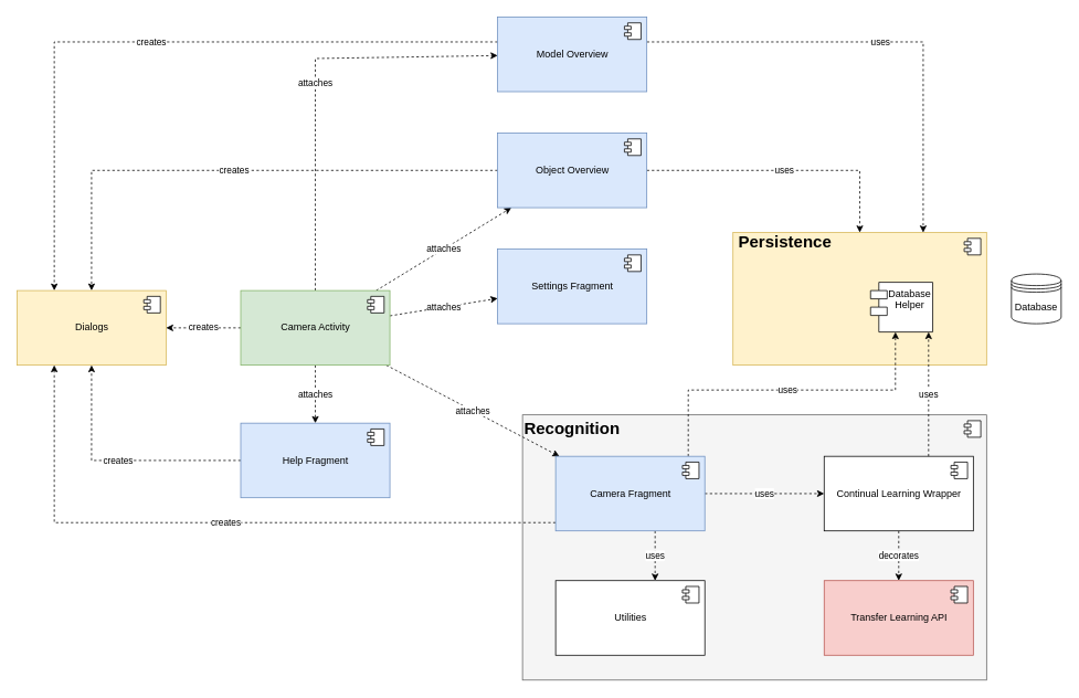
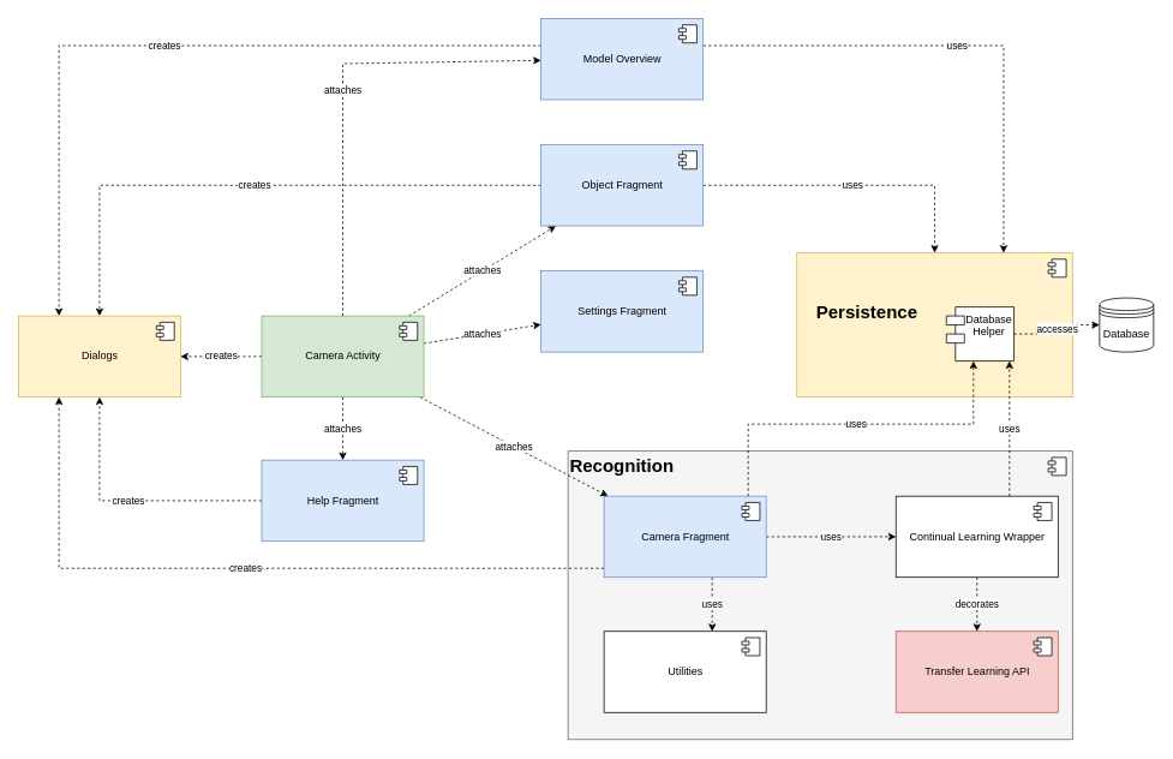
  <mxCell id="0" />
  <mxCell id="1" parent="0" />
  <mxCell id="2" value="" style="html=1;dropTarget=0;fillColor=#f5f5f5;strokeColor=#666666;fontColor=#333333;" vertex="1" parent="1"><mxGeometry x="630" y="500" width="560" height="320" as="geometry" /></mxCell>
  <mxCell id="3" value="" style="shape=module;jettyWidth=8;jettyHeight=4;" vertex="1" parent="2"><mxGeometry x="1" width="20" height="20" relative="1" as="geometry"><mxPoint x="-27" y="7" as="offset" /></mxGeometry></mxCell>
  <mxCell id="4" value="" style="html=1;dropTarget=0;fillColor=#fff2cc;strokeColor=#d6b656;" vertex="1" parent="1"><mxGeometry x="884" y="280" width="306" height="160" as="geometry" /></mxCell>
  <mxCell id="5" value="" style="shape=module;jettyWidth=8;jettyHeight=4;" vertex="1" parent="4"><mxGeometry x="1" width="20" height="20" relative="1" as="geometry"><mxPoint x="-27" y="7" as="offset" /></mxGeometry></mxCell>
  <mxCell id="6" value="attaches" style="edgeStyle=none;rounded=0;orthogonalLoop=1;jettySize=auto;html=1;dashed=1;" edge="1" parent="1" source="12" target="28"><mxGeometry relative="1" as="geometry" /></mxCell>
  <mxCell id="7" value="attaches" style="edgeStyle=none;rounded=0;orthogonalLoop=1;jettySize=auto;html=1;dashed=1;" edge="1" parent="1" source="12" target="26"><mxGeometry relative="1" as="geometry" /></mxCell>
  <mxCell id="8" value="attaches" style="edgeStyle=none;rounded=0;orthogonalLoop=1;jettySize=auto;html=1;dashed=1;" edge="1" parent="1" source="12" target="16"><mxGeometry relative="1" as="geometry"><Array as="points"><mxPoint x="380" y="70" /></Array></mxGeometry></mxCell>
  <mxCell id="9" value="attaches" style="edgeStyle=none;rounded=0;orthogonalLoop=1;jettySize=auto;html=1;dashed=1;" edge="1" parent="1" source="12" target="31"><mxGeometry relative="1" as="geometry" /></mxCell>
  <mxCell id="10" value="attaches" style="edgeStyle=none;rounded=0;orthogonalLoop=1;jettySize=auto;html=1;dashed=1;" edge="1" parent="1" source="12" target="22"><mxGeometry relative="1" as="geometry" /></mxCell>
  <mxCell id="11" value="creates" style="edgeStyle=none;rounded=0;orthogonalLoop=1;jettySize=auto;html=1;dashed=1;" edge="1" parent="1" source="12" target="33"><mxGeometry relative="1" as="geometry" /></mxCell>
  <mxCell id="12" value="&lt;div&gt;Camera Activity&lt;/div&gt;" style="html=1;dropTarget=0;fillColor=#d5e8d4;strokeColor=#82b366;" vertex="1" parent="1"><mxGeometry x="290" y="350" width="180" height="90" as="geometry" /></mxCell>
  <mxCell id="13" value="" style="shape=module;jettyWidth=8;jettyHeight=4;" vertex="1" parent="12"><mxGeometry x="1" width="20" height="20" relative="1" as="geometry"><mxPoint x="-27" y="7" as="offset" /></mxGeometry></mxCell>
  <mxCell id="14" value="uses" style="edgeStyle=orthogonalEdgeStyle;rounded=0;orthogonalLoop=1;jettySize=auto;html=1;entryX=0.75;entryY=0;entryDx=0;entryDy=0;dashed=1;" edge="1" parent="1" source="16" target="4"><mxGeometry relative="1" as="geometry"><Array as="points"><mxPoint x="1114" y="50" /></Array></mxGeometry></mxCell>
  <mxCell id="15" value="creates" style="edgeStyle=orthogonalEdgeStyle;rounded=0;orthogonalLoop=1;jettySize=auto;html=1;entryX=0.25;entryY=0;entryDx=0;entryDy=0;dashed=1;" edge="1" parent="1" source="16" target="33"><mxGeometry relative="1" as="geometry"><Array as="points"><mxPoint x="65" y="50" /></Array></mxGeometry></mxCell>
  <mxCell id="16" value="Model Overview" style="html=1;dropTarget=0;fillColor=#dae8fc;strokeColor=#6c8ebf;" vertex="1" parent="1"><mxGeometry x="600" y="20" width="180" height="90" as="geometry" /></mxCell>
  <mxCell id="17" value="" style="shape=module;jettyWidth=8;jettyHeight=4;" vertex="1" parent="16"><mxGeometry x="1" width="20" height="20" relative="1" as="geometry"><mxPoint x="-27" y="7" as="offset" /></mxGeometry></mxCell>
  <mxCell id="18" value="uses" style="rounded=0;orthogonalLoop=1;jettySize=auto;html=1;dashed=1;edgeStyle=orthogonalEdgeStyle;" edge="1" parent="1" source="22" target="37"><mxGeometry relative="1" as="geometry"><mxPoint x="1120" y="440" as="targetPoint" /><Array as="points"><mxPoint x="830" y="470" /><mxPoint x="1080" y="470" /></Array></mxGeometry></mxCell>
  <mxCell id="19" value="creates" style="edgeStyle=orthogonalEdgeStyle;rounded=0;orthogonalLoop=1;jettySize=auto;html=1;entryX=0.25;entryY=1;entryDx=0;entryDy=0;dashed=1;" edge="1" parent="1" source="22" target="33"><mxGeometry relative="1" as="geometry"><Array as="points"><mxPoint x="65" y="630" /></Array></mxGeometry></mxCell>
  <mxCell id="20" value="uses" style="rounded=0;orthogonalLoop=1;jettySize=auto;html=1;dashed=1;" edge="1" parent="1" source="22" target="40"><mxGeometry relative="1" as="geometry" /></mxCell>
  <mxCell id="21" value="uses" style="edgeStyle=orthogonalEdgeStyle;rounded=0;orthogonalLoop=1;jettySize=auto;html=1;dashed=1;" edge="1" parent="1" source="22" target="44"><mxGeometry relative="1" as="geometry"><Array as="points"><mxPoint x="790" y="680" /><mxPoint x="790" y="680" /></Array></mxGeometry></mxCell>
  <mxCell id="22" value="Camera Fragment" style="html=1;dropTarget=0;fillColor=#dae8fc;strokeColor=#6c8ebf;" vertex="1" parent="1"><mxGeometry x="670" y="550" width="180" height="90" as="geometry" /></mxCell>
  <mxCell id="23" value="" style="shape=module;jettyWidth=8;jettyHeight=4;" vertex="1" parent="22"><mxGeometry x="1" width="20" height="20" relative="1" as="geometry"><mxPoint x="-27" y="7" as="offset" /></mxGeometry></mxCell>
  <mxCell id="24" value="uses" style="edgeStyle=none;rounded=0;orthogonalLoop=1;jettySize=auto;html=1;entryX=0.5;entryY=0;entryDx=0;entryDy=0;dashed=1;" edge="1" parent="1" source="26" target="4"><mxGeometry relative="1" as="geometry"><Array as="points"><mxPoint x="1037" y="205" /></Array></mxGeometry></mxCell>
  <mxCell id="25" value="creates" style="edgeStyle=orthogonalEdgeStyle;rounded=0;orthogonalLoop=1;jettySize=auto;html=1;dashed=1;" edge="1" parent="1" source="26" target="33"><mxGeometry relative="1" as="geometry" /></mxCell>
- <mxCell id="26" value="Object Overview" style="html=1;dropTarget=0;fillColor=#dae8fc;strokeColor=#6c8ebf;" vertex="1" parent="1"><mxGeometry x="600" y="160" width="180" height="90" as="geometry" /></mxCell>
+ <mxCell id="26" value="Object Fragment" style="html=1;dropTarget=0;fillColor=#dae8fc;strokeColor=#6c8ebf;" vertex="1" parent="1"><mxGeometry x="600" y="160" width="180" height="90" as="geometry" /></mxCell>
  <mxCell id="27" value="" style="shape=module;jettyWidth=8;jettyHeight=4;" vertex="1" parent="26"><mxGeometry x="1" width="20" height="20" relative="1" as="geometry"><mxPoint x="-27" y="7" as="offset" /></mxGeometry></mxCell>
  <mxCell id="28" value="Settings Fragment" style="html=1;dropTarget=0;fillColor=#dae8fc;strokeColor=#6c8ebf;" vertex="1" parent="1"><mxGeometry x="600" y="300" width="180" height="90" as="geometry" /></mxCell>
  <mxCell id="29" value="" style="shape=module;jettyWidth=8;jettyHeight=4;" vertex="1" parent="28"><mxGeometry x="1" width="20" height="20" relative="1" as="geometry"><mxPoint x="-27" y="7" as="offset" /></mxGeometry></mxCell>
  <mxCell id="30" value="creates" style="edgeStyle=orthogonalEdgeStyle;rounded=0;orthogonalLoop=1;jettySize=auto;html=1;entryX=0.5;entryY=1;entryDx=0;entryDy=0;dashed=1;" edge="1" parent="1" source="31" target="33"><mxGeometry relative="1" as="geometry" /></mxCell>
  <mxCell id="31" value="Help Fragment" style="html=1;dropTarget=0;fillColor=#dae8fc;strokeColor=#6c8ebf;" vertex="1" parent="1"><mxGeometry x="290" y="510" width="180" height="90" as="geometry" /></mxCell>
  <mxCell id="32" value="" style="shape=module;jettyWidth=8;jettyHeight=4;" vertex="1" parent="31"><mxGeometry x="1" width="20" height="20" relative="1" as="geometry"><mxPoint x="-27" y="7" as="offset" /></mxGeometry></mxCell>
  <mxCell id="33" value="&lt;div&gt;Dialogs&lt;/div&gt;" style="html=1;dropTarget=0;fillColor=#fff2cc;strokeColor=#d6b656;" vertex="1" parent="1"><mxGeometry x="20" y="350" width="180" height="90" as="geometry" /></mxCell>
  <mxCell id="34" value="" style="shape=module;jettyWidth=8;jettyHeight=4;" vertex="1" parent="33"><mxGeometry x="1" width="20" height="20" relative="1" as="geometry"><mxPoint x="-27" y="7" as="offset" /></mxGeometry></mxCell>
- <mxCell id="35" value="&lt;div style=&quot;font-size: 20px&quot;&gt;&lt;b&gt;&lt;font style=&quot;font-size: 20px&quot;&gt;Persistence&lt;/font&gt;&lt;/b&gt;&lt;/div&gt;" style="text;html=1;strokeColor=none;fillColor=none;align=center;verticalAlign=middle;whiteSpace=wrap;rounded=0;" vertex="1" parent="1"><mxGeometry x="884" y="280" width="126" height="20" as="geometry" /></mxCell>
+ <mxCell id="35" value="&lt;div style=&quot;font-size: 20px&quot;&gt;&lt;b&gt;&lt;font style=&quot;font-size: 20px&quot;&gt;Persistence&lt;/font&gt;&lt;/b&gt;&lt;/div&gt;" style="text;html=1;strokeColor=none;fillColor=none;align=center;verticalAlign=middle;whiteSpace=wrap;rounded=0;" vertex="1" parent="1"><mxGeometry x="899" y="335" width="126" height="20" as="geometry" /></mxCell>
+ <mxCell id="36" value="accesses" style="edgeStyle=orthogonalEdgeStyle;rounded=0;orthogonalLoop=1;jettySize=auto;html=1;entryX=0;entryY=0.5;entryDx=0;entryDy=0;dashed=1;" edge="1" parent="1" source="37" target="46"><mxGeometry relative="1" as="geometry" /></mxCell>
  <mxCell id="37" value="Database&#10;Helper" style="shape=module;align=left;spacingLeft=20;align=center;verticalAlign=top;" vertex="1" parent="1"><mxGeometry x="1050" y="340" width="75" height="60" as="geometry" /></mxCell>
  <mxCell id="38" value="uses" style="edgeStyle=orthogonalEdgeStyle;rounded=0;orthogonalLoop=1;jettySize=auto;html=1;dashed=1;" edge="1" parent="1" source="40" target="37"><mxGeometry relative="1" as="geometry"><Array as="points"><mxPoint x="1120" y="490" /><mxPoint x="1120" y="490" /></Array></mxGeometry></mxCell>
  <mxCell id="39" value="decorates" style="edgeStyle=orthogonalEdgeStyle;rounded=0;orthogonalLoop=1;jettySize=auto;html=1;dashed=1;" edge="1" parent="1" source="40" target="42"><mxGeometry relative="1" as="geometry" /></mxCell>
  <mxCell id="40" value="Continual Learning Wrapper" style="html=1;dropTarget=0;" vertex="1" parent="1"><mxGeometry x="994" y="550" width="180" height="90" as="geometry" /></mxCell>
  <mxCell id="41" value="" style="shape=module;jettyWidth=8;jettyHeight=4;" vertex="1" parent="40"><mxGeometry x="1" width="20" height="20" relative="1" as="geometry"><mxPoint x="-27" y="7" as="offset" /></mxGeometry></mxCell>
  <mxCell id="42" value="Transfer Learning API" style="html=1;dropTarget=0;fillColor=#f8cecc;strokeColor=#b85450;" vertex="1" parent="1"><mxGeometry x="994" y="700" width="180" height="90" as="geometry" /></mxCell>
  <mxCell id="43" value="" style="shape=module;jettyWidth=8;jettyHeight=4;" vertex="1" parent="42"><mxGeometry x="1" width="20" height="20" relative="1" as="geometry"><mxPoint x="-27" y="7" as="offset" /></mxGeometry></mxCell>
  <mxCell id="44" value="Utilities" style="html=1;dropTarget=0;" vertex="1" parent="1"><mxGeometry x="670" y="700" width="180" height="90" as="geometry" /></mxCell>
  <mxCell id="45" value="" style="shape=module;jettyWidth=8;jettyHeight=4;" vertex="1" parent="44"><mxGeometry x="1" width="20" height="20" relative="1" as="geometry"><mxPoint x="-27" y="7" as="offset" /></mxGeometry></mxCell>
  <mxCell id="46" value="Database" style="shape=datastore;whiteSpace=wrap;html=1;" vertex="1" parent="1"><mxGeometry x="1220" y="330" width="60" height="60" as="geometry" /></mxCell>
  <mxCell id="47" value="&lt;font style=&quot;font-size: 20px&quot;&gt;&lt;b&gt;Recognition&lt;/b&gt;&lt;/font&gt;" style="text;html=1;strokeColor=none;fillColor=none;align=center;verticalAlign=middle;whiteSpace=wrap;rounded=0;" vertex="1" parent="1"><mxGeometry x="630" y="500" width="120" height="30" as="geometry" /></mxCell>
